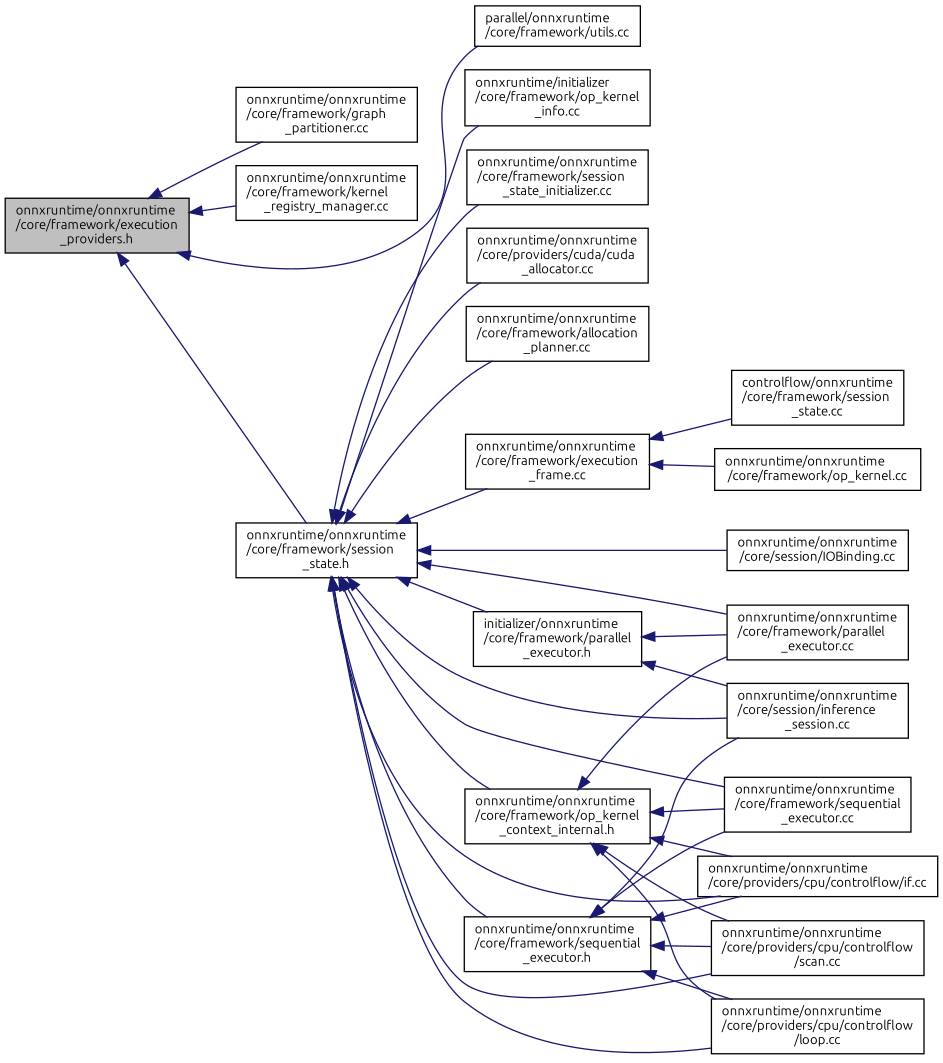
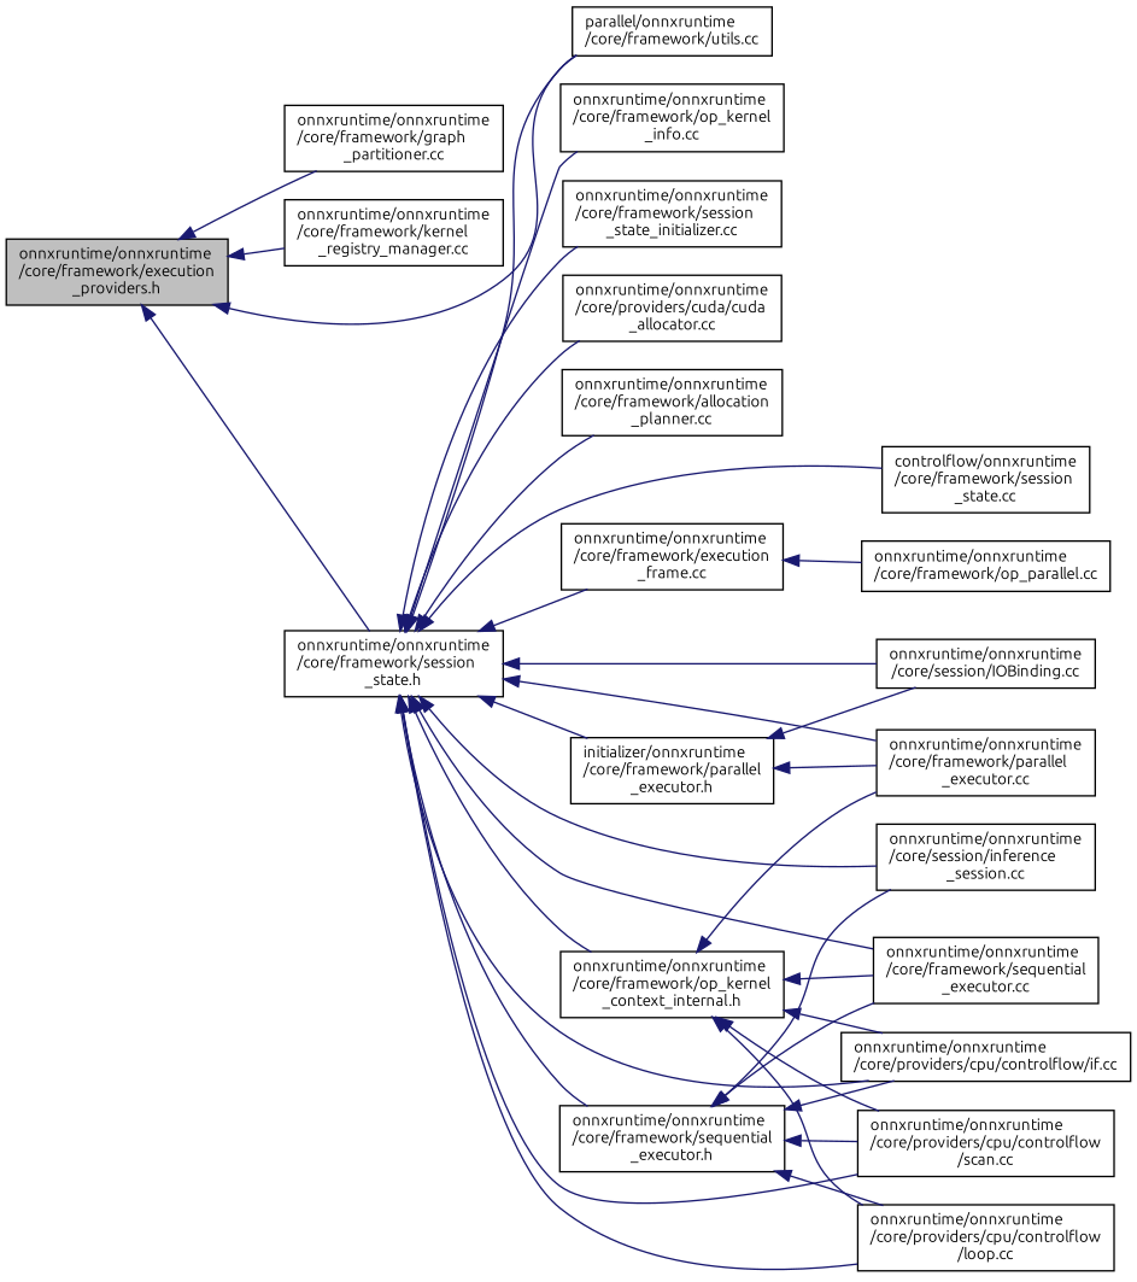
  digraph {
    fontname=Ubuntu
    rankdir=LR
    node [color=black fillcolor=white fontname=Ubuntu fontsize=10 shape=record style=filled]
    edge [color=midnightblue dir=back fontname=Ubuntu fontsize=10 labelfontname=Helvetica labelfontsize=10 style=solid]
    n1 [fillcolor=grey75 fontcolor=black height=0.2 label="onnxruntime/onnxruntime\l/core/framework/execution\l_providers.h" width=0.4]
    n2 [height=0.2 label="onnxruntime/onnxruntime\l/core/framework/graph\l_partitioner.cc" width=0.4]
    n3 [height=0.2 label="onnxruntime/onnxruntime\l/core/framework/kernel\l_registry_manager.cc" width=0.4]
    n4 [height=0.2 label="onnxruntime/onnxruntime\l/core/framework/session\l_state.h" width=0.4]
    n5 [height=0.2 label="parallel/onnxruntime\l/core/framework/utils.cc" width=0.4]
    n6 [height=0.2 label="onnxruntime/onnxruntime\l/core/framework/allocation\l_planner.cc" width=0.4]
    n7 [height=0.2 label="onnxruntime/onnxruntime\l/core/framework/execution\l_frame.cc" width=0.4]
    n8 [height=0.2 label="onnxruntime/onnxruntime\l/core/framework/op_kernel\l_context_internal.h" width=0.4]
    n9 [height=0.2 label="onnxruntime/onnxruntime\l/core/framework/parallel\l_executor.cc" width=0.4]
    n10 [height=0.2 label="onnxruntime/onnxruntime\l/core/framework/sequential\l_executor.cc" width=0.4]
    n11 [height=0.2 label="onnxruntime/onnxruntime\l/core/providers/cpu/controlflow/if.cc" width=0.4]
    n12 [height=0.2 label="onnxruntime/onnxruntime\l/core/providers/cpu/controlflow\l/loop.cc" width=0.4]
    n13 [height=0.2 label="onnxruntime/onnxruntime\l/core/providers/cpu/controlflow\l/scan.cc" width=0.4]
-   n14 [height=0.2 label="onnxruntime/initializer\l/core/framework/op_kernel\l_info.cc" width=0.4]
+   n14 [height=0.2 label="onnxruntime/onnxruntime\l/core/framework/op_kernel\l_info.cc" width=0.4]
    n15 [height=0.2 label="initializer/onnxruntime\l/core/framework/parallel\l_executor.h" width=0.4]
    n16 [height=0.2 label="onnxruntime/onnxruntime\l/core/session/inference\l_session.cc" width=0.4]
    n17 [height=0.2 label="onnxruntime/onnxruntime\l/core/framework/sequential\l_executor.h" width=0.4]
    n18 [height=0.2 label="controlflow/onnxruntime\l/core/framework/session\l_state.cc" width=0.4]
    n19 [height=0.2 label="onnxruntime/onnxruntime\l/core/framework/session\l_state_initializer.cc" width=0.4]
    n20 [height=0.2 label="onnxruntime/onnxruntime\l/core/providers/cuda/cuda\l_allocator.cc" width=0.4]
    n21 [height=0.2 label="onnxruntime/onnxruntime\l/core/session/IOBinding.cc" width=0.4]
-   n22 [height=0.2 label="onnxruntime/onnxruntime\l/core/framework/op_kernel.cc" width=0.4]
+   n22 [height=0.2 label="onnxruntime/onnxruntime\l/core/framework/op_parallel.cc" width=0.4]
    n1 -> n2
    n1 -> n3
    n1 -> n4
    n1 -> n5
+   n4 -> n5
    n4 -> n6
    n4 -> n7
    n4 -> n8
    n4 -> n9
    n4 -> n10
    n4 -> n11
    n4 -> n12
    n4 -> n13
    n4 -> n14
    n4 -> n15
    n4 -> n16
    n4 -> n17
-   n7 -> n18
+   n4 -> n18
    n4 -> n19
    n4 -> n20
    n4 -> n21
    n7 -> n22
    n8 -> n9
    n8 -> n10
    n8 -> n11
    n8 -> n12
    n8 -> n13
    n15 -> n9
-   n15 -> n16
+   n15 -> n21
    n17 -> n10
    n17 -> n11
    n17 -> n12
    n17 -> n13
    n17 -> n16
  }
